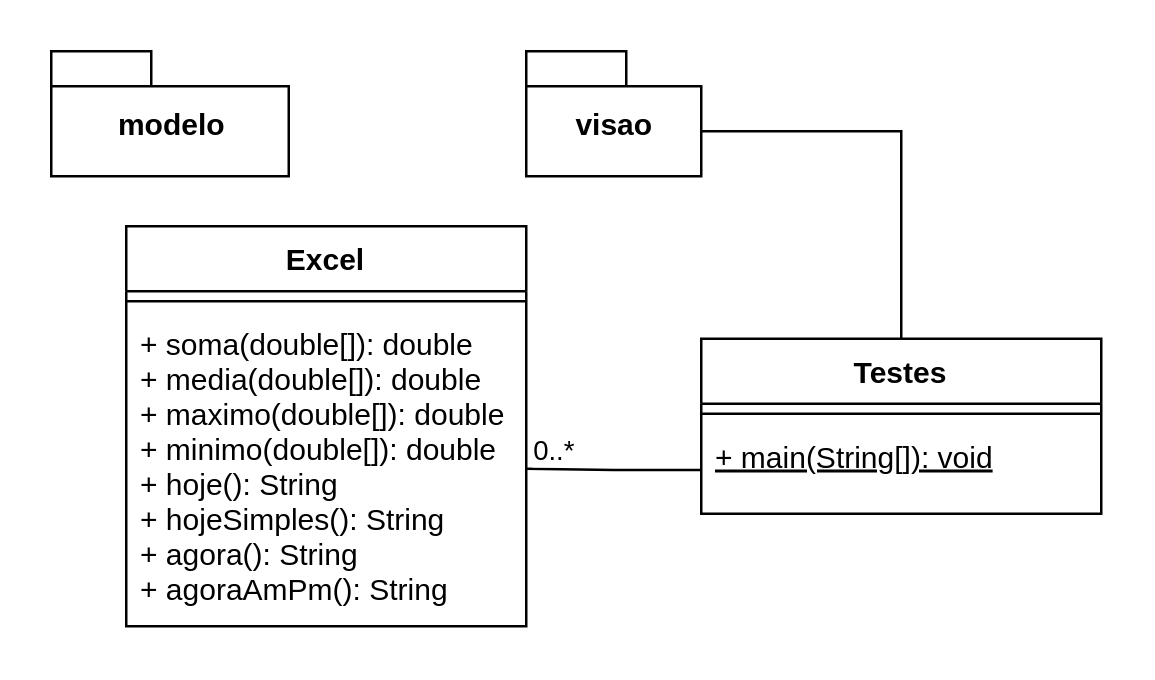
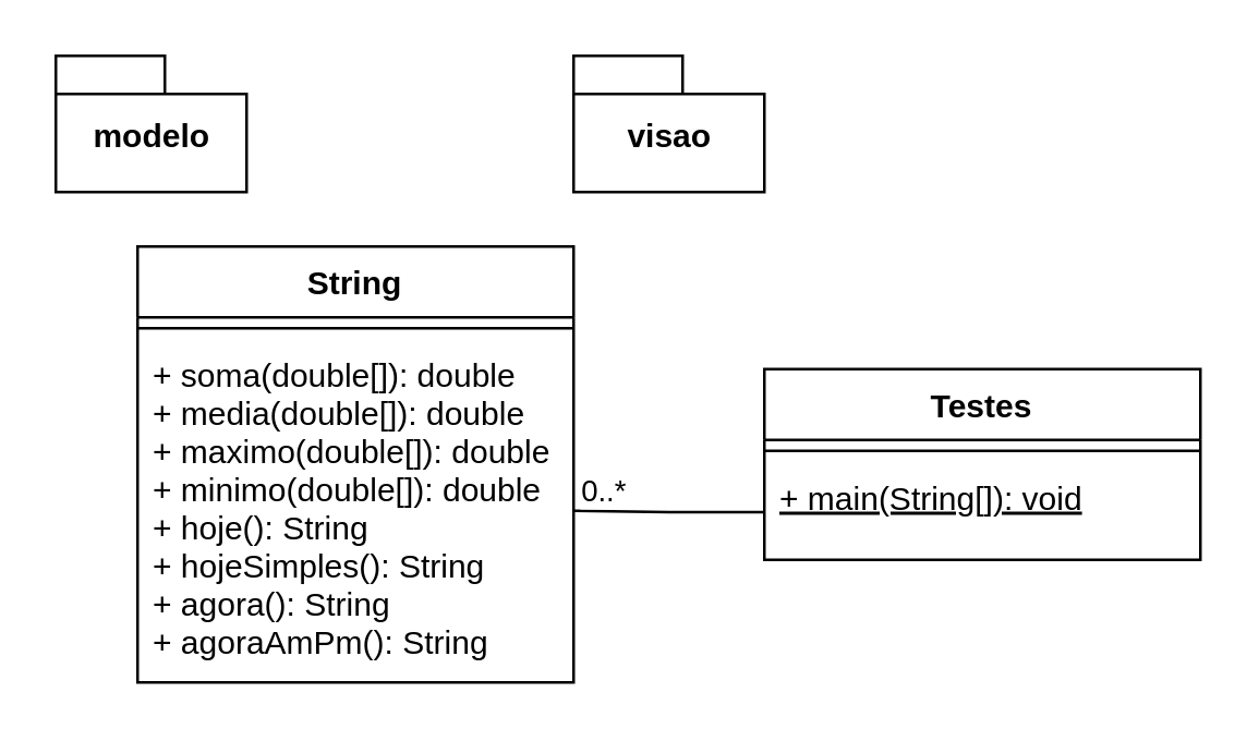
  <mxCell id="0" />
  <mxCell id="1" parent="0" />
- <mxCell id="2" value="Excel" style="swimlane;fontStyle=1;align=center;verticalAlign=top;childLayout=stackLayout;horizontal=1;startSize=26;horizontalStack=0;resizeParent=1;resizeParentMax=0;resizeLast=0;collapsible=1;marginBottom=0;" vertex="1" parent="1"><mxGeometry x="50" y="90" width="160" height="160" as="geometry" /></mxCell>
+ <mxCell id="2" value="String" style="swimlane;fontStyle=1;align=center;verticalAlign=top;childLayout=stackLayout;horizontal=1;startSize=26;horizontalStack=0;resizeParent=1;resizeParentMax=0;resizeLast=0;collapsible=1;marginBottom=0;" vertex="1" parent="1"><mxGeometry x="50" y="90" width="160" height="160" as="geometry" /></mxCell>
  <mxCell id="3" value="" style="line;strokeWidth=1;fillColor=none;align=left;verticalAlign=middle;spacingTop=-1;spacingLeft=3;spacingRight=3;rotatable=0;labelPosition=right;points=[];portConstraint=eastwest;" vertex="1" parent="2"><mxGeometry y="26" width="160" height="8" as="geometry" /></mxCell>
  <mxCell id="4" value="+ soma(double[]): double&#10;+ media(double[]): double&#10;+ maximo(double[]): double&#10;+ minimo(double[]): double&#10;+ hoje(): String&#10;+ hojeSimples(): String&#10;+ agora(): String&#10;+ agoraAmPm(): String" style="text;strokeColor=none;fillColor=none;align=left;verticalAlign=top;spacingLeft=4;spacingRight=4;overflow=hidden;rotatable=0;points=[[0,0.5],[1,0.5]];portConstraint=eastwest;" vertex="1" parent="2"><mxGeometry y="34" width="160" height="126" as="geometry" /></mxCell>
- <mxCell id="5" value="modelo" style="shape=folder;fontStyle=1;spacingTop=10;tabWidth=40;tabHeight=14;tabPosition=left;html=1;" vertex="1" parent="1"><mxGeometry x="20" y="20" width="95" height="50" as="geometry" /></mxCell>
- <mxCell id="6" style="edgeStyle=orthogonalEdgeStyle;rounded=0;orthogonalLoop=1;jettySize=auto;html=1;exitX=0;exitY=0;exitDx=70;exitDy=32;exitPerimeter=0;endArrow=none;endFill=0;" edge="1" parent="1" source="7" target="9"><mxGeometry relative="1" as="geometry" /></mxCell>
+ <mxCell id="5" value="modelo" style="shape=folder;fontStyle=1;spacingTop=10;tabWidth=40;tabHeight=14;tabPosition=left;html=1;" vertex="1" parent="1"><mxGeometry x="20" y="20" width="70" height="50" as="geometry" /></mxCell>
  <mxCell id="7" value="visao" style="shape=folder;fontStyle=1;spacingTop=10;tabWidth=40;tabHeight=14;tabPosition=left;html=1;" vertex="1" parent="1"><mxGeometry x="210" y="20" width="70" height="50" as="geometry" /></mxCell>
  <mxCell id="8" value="0..*" style="edgeStyle=orthogonalEdgeStyle;rounded=0;orthogonalLoop=1;jettySize=auto;html=1;exitX=0;exitY=0.75;exitDx=0;exitDy=0;endArrow=none;endFill=0;" edge="1" parent="1" source="9" target="4"><mxGeometry x="0.716" y="-7" relative="1" as="geometry"><mxPoint as="offset" /></mxGeometry></mxCell>
  <mxCell id="9" value="Testes" style="swimlane;fontStyle=1;align=center;verticalAlign=top;childLayout=stackLayout;horizontal=1;startSize=26;horizontalStack=0;resizeParent=1;resizeParentMax=0;resizeLast=0;collapsible=1;marginBottom=0;" vertex="1" parent="1"><mxGeometry x="280" y="135" width="160" height="70" as="geometry" /></mxCell>
  <mxCell id="10" value="" style="line;strokeWidth=1;fillColor=none;align=left;verticalAlign=middle;spacingTop=-1;spacingLeft=3;spacingRight=3;rotatable=0;labelPosition=right;points=[];portConstraint=eastwest;" vertex="1" parent="9"><mxGeometry y="26" width="160" height="8" as="geometry" /></mxCell>
  <mxCell id="11" value="+ main(String[]): void" style="text;strokeColor=none;fillColor=none;align=left;verticalAlign=top;spacingLeft=4;spacingRight=4;overflow=hidden;rotatable=0;points=[[0,0.5],[1,0.5]];portConstraint=eastwest;fontStyle=4" vertex="1" parent="9"><mxGeometry y="34" width="160" height="36" as="geometry" /></mxCell>
